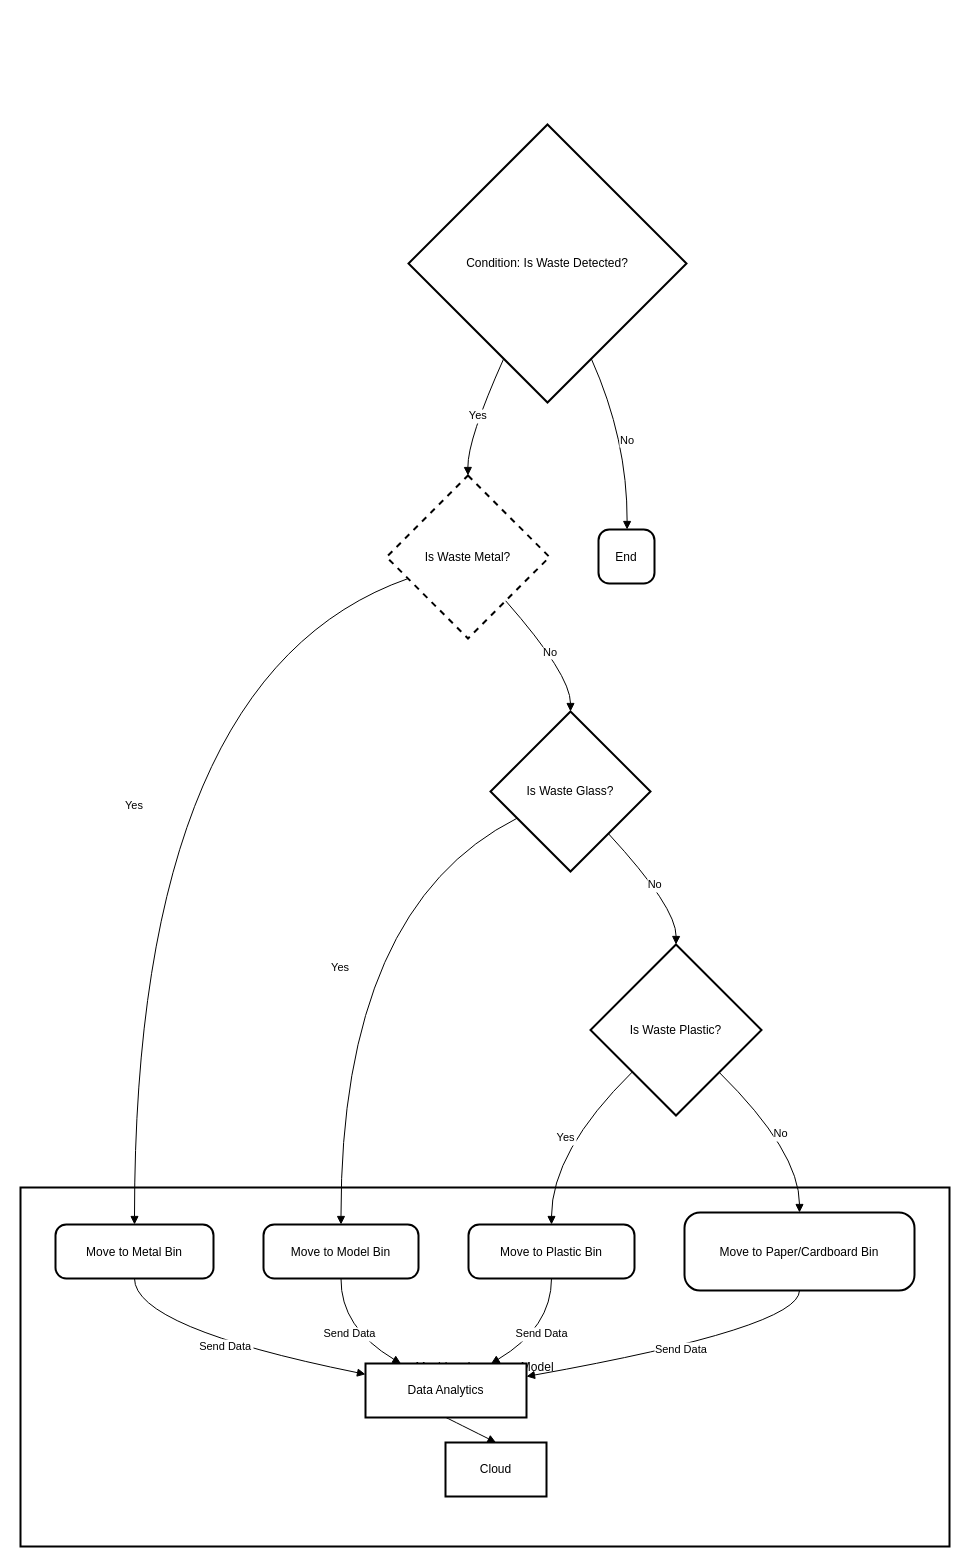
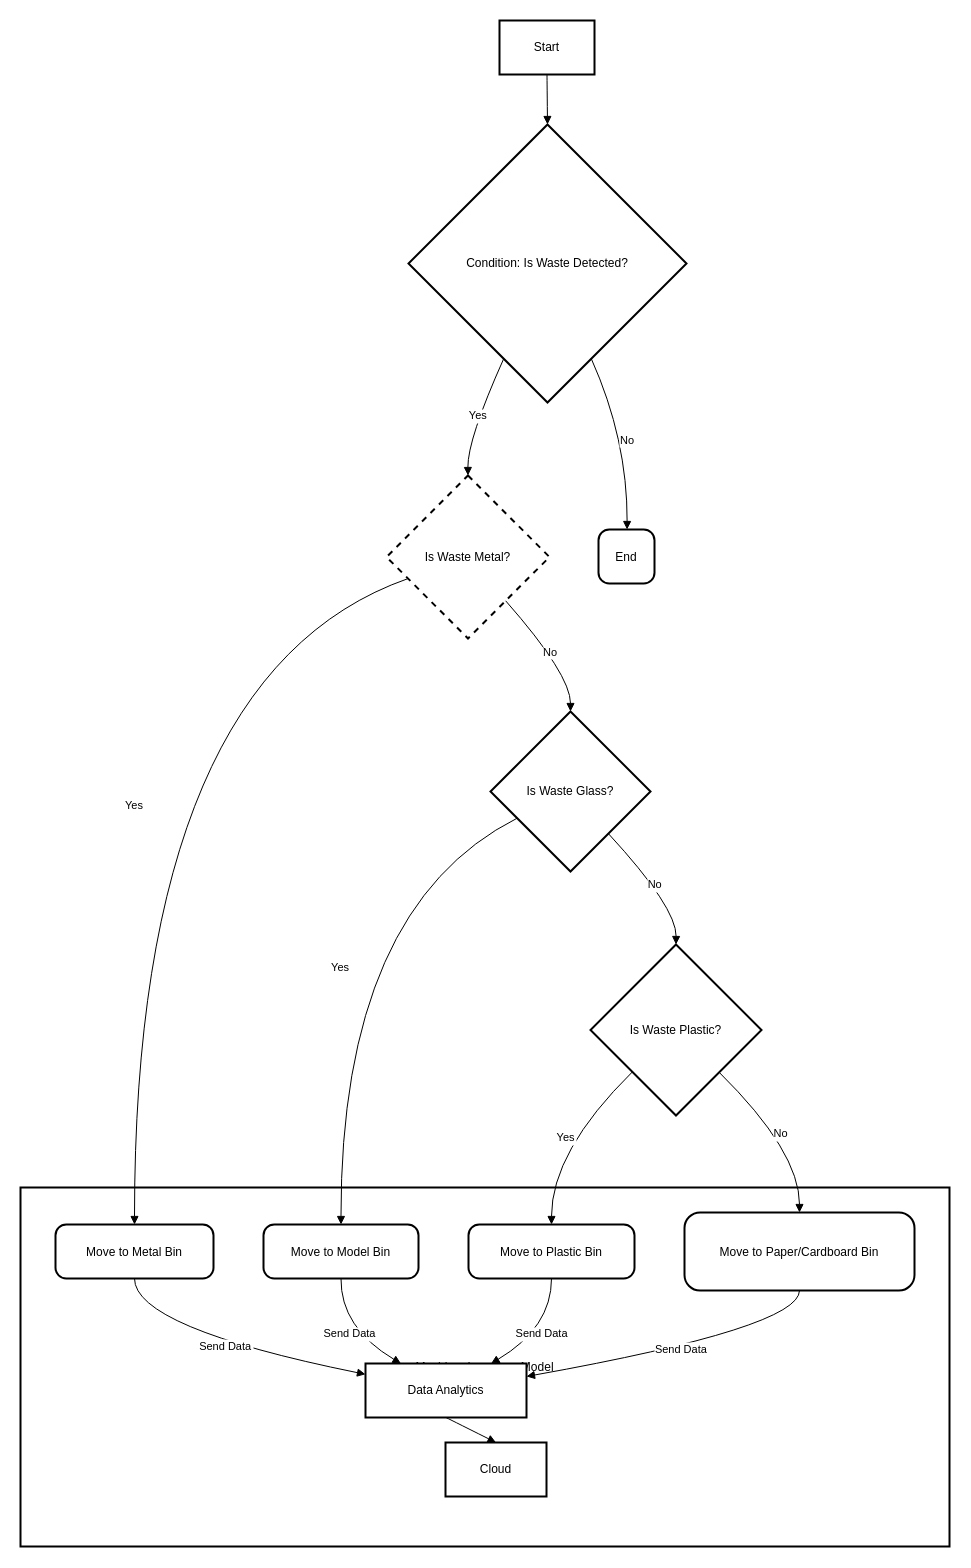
  <mxCell id="0" />
  <mxCell id="1" parent="0" />
  <mxCell id="2" value="Machine_Learning_Model" style="whiteSpace=wrap;strokeWidth=2;" vertex="1" parent="1"><mxGeometry x="20" y="1187" width="929" height="359" as="geometry" /></mxCell>
+ <mxCell id="3" value="Start" style="whiteSpace=wrap;strokeWidth=2;" vertex="1" parent="1"><mxGeometry x="499" y="20" width="95" height="54" as="geometry" /></mxCell>
  <mxCell id="4" value="Condition: Is Waste Detected?" style="rhombus;strokeWidth=2;whiteSpace=wrap;" vertex="1" parent="1"><mxGeometry x="408" y="124" width="278" height="278" as="geometry" /></mxCell>
  <mxCell id="5" value="Is Waste Metal?" style="rhombus;strokeWidth=2;whiteSpace=wrap;dashed=1;" vertex="1" parent="1"><mxGeometry x="386" y="475" width="163" height="163" as="geometry" /></mxCell>
  <mxCell id="6" value="Move to Metal Bin" style="rounded=1;arcSize=20;strokeWidth=2" vertex="1" parent="1"><mxGeometry x="55" y="1224" width="158" height="54" as="geometry" /></mxCell>
  <mxCell id="7" value="Is Waste Glass?" style="rhombus;strokeWidth=2;whiteSpace=wrap;" vertex="1" parent="1"><mxGeometry x="490" y="711" width="160" height="160" as="geometry" /></mxCell>
  <mxCell id="8" value="Move to Model Bin" style="rounded=1;arcSize=20;strokeWidth=2" vertex="1" parent="1"><mxGeometry x="263" y="1224" width="155" height="54" as="geometry" /></mxCell>
  <mxCell id="9" value="Is Waste Plastic?" style="rhombus;strokeWidth=2;whiteSpace=wrap;" vertex="1" parent="1"><mxGeometry x="590" y="944" width="171" height="171" as="geometry" /></mxCell>
  <mxCell id="10" value="Move to Plastic Bin" style="rounded=1;arcSize=20;strokeWidth=2" vertex="1" parent="1"><mxGeometry x="468" y="1224" width="166" height="54" as="geometry" /></mxCell>
  <mxCell id="11" value="Move to Paper/Cardboard Bin" style="rounded=1;arcSize=20;strokeWidth=2" vertex="1" parent="1"><mxGeometry x="684" y="1212" width="230" height="78" as="geometry" /></mxCell>
  <mxCell id="12" value="End" style="rounded=1;arcSize=20;strokeWidth=2" vertex="1" parent="1"><mxGeometry x="598" y="529" width="56" height="54" as="geometry" /></mxCell>
  <mxCell id="13" value="Data Analytics" style="whiteSpace=wrap;strokeWidth=2;" vertex="1" parent="1"><mxGeometry x="365" y="1363" width="161" height="54" as="geometry" /></mxCell>
  <mxCell id="14" value="Cloud" style="whiteSpace=wrap;strokeWidth=2;" vertex="1" parent="1"><mxGeometry x="445" y="1442" width="101" height="54" as="geometry" /></mxCell>
+ <mxCell id="15" value="" style="curved=1;startArrow=none;endArrow=block;exitX=0.5;exitY=1;entryX=0.5;entryY=0;" edge="1" parent="1" source="3" target="4"><mxGeometry relative="1" as="geometry"><Array as="points" /></mxGeometry></mxCell>
  <mxCell id="16" value="Yes" style="curved=1;startArrow=none;endArrow=block;exitX=0.27;exitY=1;entryX=0.5;entryY=0;" edge="1" parent="1" source="4" target="5"><mxGeometry relative="1" as="geometry"><Array as="points"><mxPoint x="467" y="439" /></Array></mxGeometry></mxCell>
  <mxCell id="17" value="Yes" style="curved=1;startArrow=none;endArrow=block;exitX=0;exitY=0.68;entryX=0.5;entryY=0;" edge="1" parent="1" source="5" target="6"><mxGeometry relative="1" as="geometry"><Array as="points"><mxPoint x="134" y="674" /></Array></mxGeometry></mxCell>
  <mxCell id="18" value="No" style="curved=1;startArrow=none;endArrow=block;exitX=0.93;exitY=1;entryX=0.5;entryY=0;" edge="1" parent="1" source="5" target="7"><mxGeometry relative="1" as="geometry"><Array as="points"><mxPoint x="570" y="674" /></Array></mxGeometry></mxCell>
  <mxCell id="19" value="Yes" style="curved=1;startArrow=none;endArrow=block;exitX=0;exitY=0.75;entryX=0.5;entryY=0;" edge="1" parent="1" source="7" target="8"><mxGeometry relative="1" as="geometry"><Array as="points"><mxPoint x="340" y="907" /></Array></mxGeometry></mxCell>
  <mxCell id="20" value="No" style="curved=1;startArrow=none;endArrow=block;exitX=0.95;exitY=1;entryX=0.5;entryY=0;" edge="1" parent="1" source="7" target="9"><mxGeometry relative="1" as="geometry"><Array as="points"><mxPoint x="676" y="907" /></Array></mxGeometry></mxCell>
  <mxCell id="21" value="Yes" style="curved=1;startArrow=none;endArrow=block;exitX=0;exitY=0.98;entryX=0.5;entryY=0;" edge="1" parent="1" source="9" target="10"><mxGeometry relative="1" as="geometry"><Array as="points"><mxPoint x="551" y="1151" /></Array></mxGeometry></mxCell>
  <mxCell id="22" value="No" style="curved=1;startArrow=none;endArrow=block;exitX=1;exitY=0.99;entryX=0.5;entryY=0;" edge="1" parent="1" source="9" target="11"><mxGeometry relative="1" as="geometry"><Array as="points"><mxPoint x="799" y="1151" /></Array></mxGeometry></mxCell>
  <mxCell id="23" value="No" style="curved=1;startArrow=none;endArrow=block;exitX=0.73;exitY=1;entryX=0.51;entryY=0.01;" edge="1" parent="1" source="4" target="12"><mxGeometry relative="1" as="geometry"><Array as="points"><mxPoint x="627" y="439" /></Array></mxGeometry></mxCell>
  <mxCell id="24" value="Send Data" style="curved=1;startArrow=none;endArrow=block;exitX=0.5;exitY=1;entryX=0;entryY=0.2;" edge="1" parent="1" source="6" target="13"><mxGeometry relative="1" as="geometry"><Array as="points"><mxPoint x="134" y="1327" /></Array></mxGeometry></mxCell>
  <mxCell id="25" value="Send Data" style="curved=1;startArrow=none;endArrow=block;exitX=0.5;exitY=1;entryX=0.22;entryY=0;" edge="1" parent="1" source="8" target="13"><mxGeometry relative="1" as="geometry"><Array as="points"><mxPoint x="340" y="1327" /></Array></mxGeometry></mxCell>
  <mxCell id="26" value="Send Data" style="curved=1;startArrow=none;endArrow=block;exitX=0.5;exitY=1;entryX=0.78;entryY=0;" edge="1" parent="1" source="10" target="13"><mxGeometry relative="1" as="geometry"><Array as="points"><mxPoint x="551" y="1327" /></Array></mxGeometry></mxCell>
  <mxCell id="27" value="Send Data" style="curved=1;startArrow=none;endArrow=block;exitX=0.5;exitY=1;entryX=1;entryY=0.24;" edge="1" parent="1" source="11" target="13"><mxGeometry relative="1" as="geometry"><Array as="points"><mxPoint x="799" y="1327" /></Array></mxGeometry></mxCell>
  <mxCell id="28" value="" style="curved=1;startArrow=none;endArrow=block;exitX=0.5;exitY=1;entryX=0.5;entryY=0;" edge="1" parent="1" source="13" target="14"><mxGeometry relative="1" as="geometry"><Array as="points" /></mxGeometry></mxCell>
